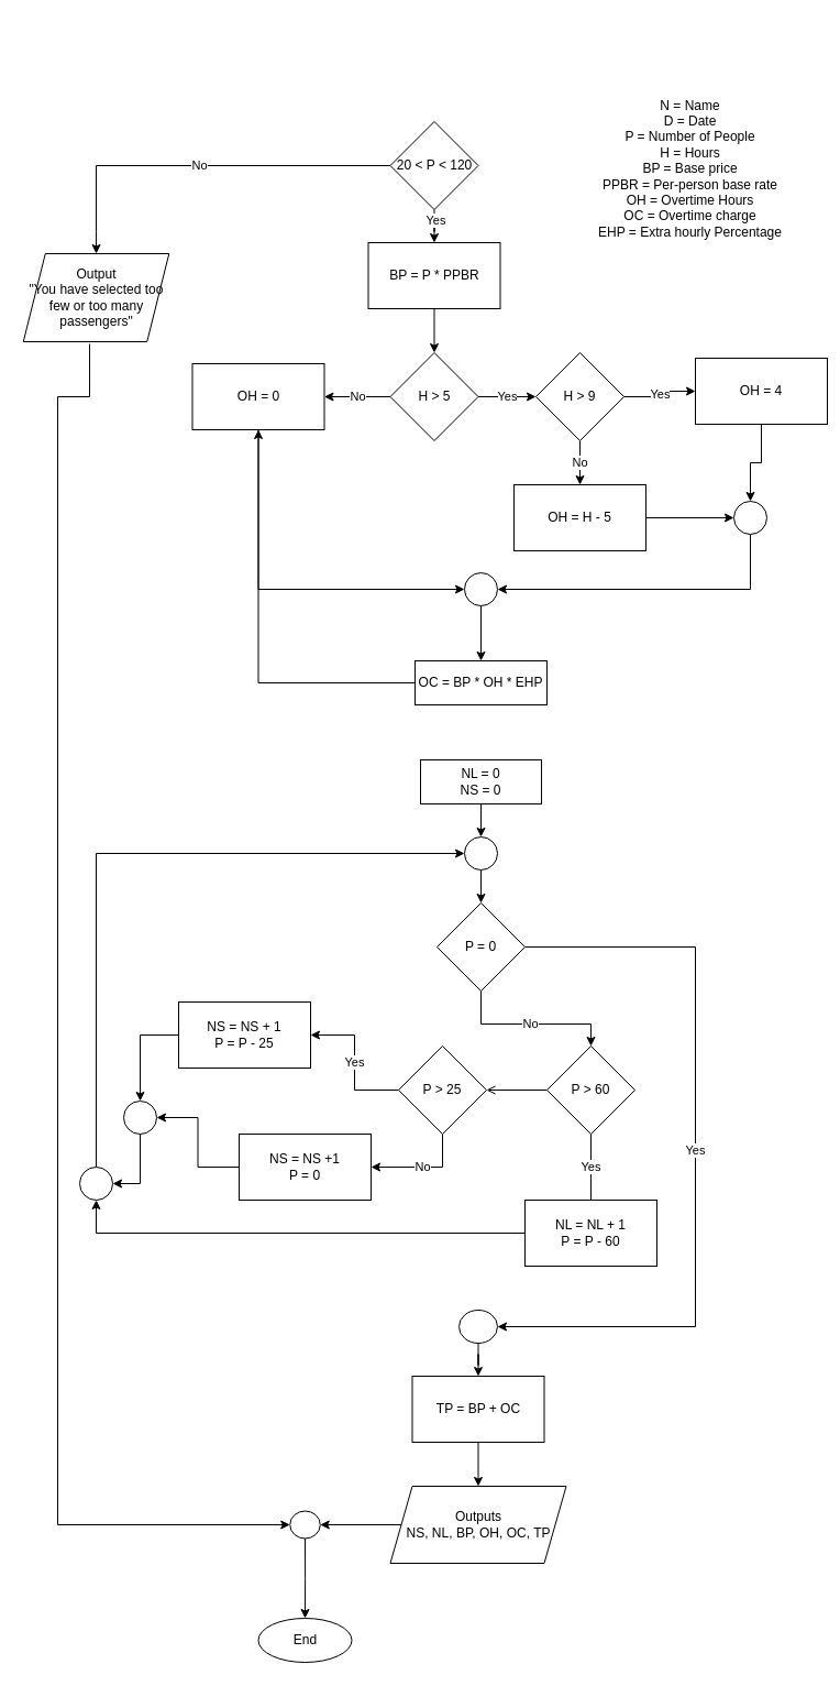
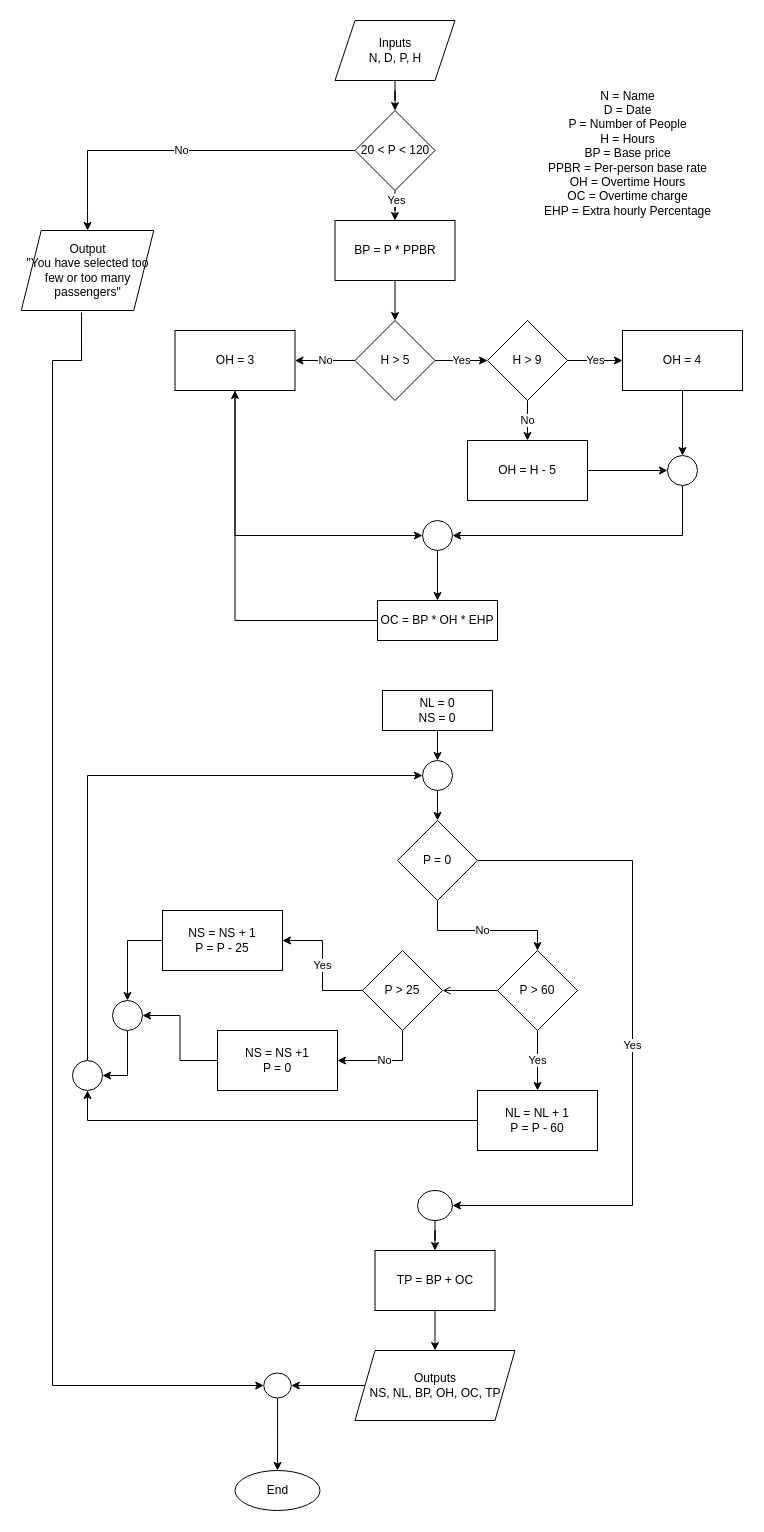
  <mxCell id="0" />
  <mxCell id="1" parent="0" />
+ <mxCell id="2" value="" style="edgeStyle=orthogonalEdgeStyle;rounded=0;orthogonalLoop=1;jettySize=auto;html=1;" edge="1" parent="1" source="3" target="57"><mxGeometry relative="1" as="geometry" /></mxCell>
+ <mxCell id="3" value="Inputs&lt;br&gt;N, D, P, H" style="shape=parallelogram;perimeter=parallelogramPerimeter;whiteSpace=wrap;html=1;fixedSize=1;" vertex="1" parent="1"><mxGeometry x="334.5" y="20" width="120" height="60" as="geometry" /></mxCell>
  <mxCell id="4" value="N = Name&lt;br&gt;D = Date&lt;br&gt;P = Number of People&lt;br&gt;H = Hours&lt;br&gt;BP = Base price&lt;br&gt;PPBR = Per-person base rate&lt;div&gt;OH = Overtime Hours&lt;/div&gt;&lt;div&gt;OC = Overtime charge&lt;/div&gt;&lt;div&gt;EHP = Extra hourly Percentage&lt;/div&gt;&lt;div&gt;&lt;br&gt;&lt;/div&gt;" style="text;html=1;align=center;verticalAlign=middle;resizable=0;points=[];autosize=1;strokeColor=none;fillColor=none;" vertex="1" parent="1"><mxGeometry x="532" y="80" width="190" height="160" as="geometry" /></mxCell>
  <mxCell id="5" value="" style="edgeStyle=orthogonalEdgeStyle;rounded=0;orthogonalLoop=1;jettySize=auto;html=1;" edge="1" parent="1" source="6" target="9"><mxGeometry relative="1" as="geometry" /></mxCell>
  <mxCell id="6" value="BP = P * PPBR" style="whiteSpace=wrap;html=1;" vertex="1" parent="1"><mxGeometry x="334.5" y="220" width="120" height="60" as="geometry" /></mxCell>
  <mxCell id="7" value="Yes" style="edgeStyle=orthogonalEdgeStyle;rounded=0;orthogonalLoop=1;jettySize=auto;html=1;" edge="1" parent="1" source="9" target="14"><mxGeometry relative="1" as="geometry"><mxPoint x="494.5" y="360" as="targetPoint" /></mxGeometry></mxCell>
  <mxCell id="8" value="No" style="edgeStyle=orthogonalEdgeStyle;rounded=0;orthogonalLoop=1;jettySize=auto;html=1;" edge="1" parent="1" source="9" target="11"><mxGeometry relative="1" as="geometry" /></mxCell>
  <mxCell id="9" value="H &amp;gt; 5" style="rhombus;whiteSpace=wrap;html=1;" vertex="1" parent="1"><mxGeometry x="354.5" y="320" width="80" height="80" as="geometry" /></mxCell>
  <mxCell id="10" style="edgeStyle=orthogonalEdgeStyle;rounded=0;orthogonalLoop=1;jettySize=auto;html=1;entryX=0;entryY=0.5;entryDx=0;entryDy=0;" edge="1" parent="1" source="11" target="22"><mxGeometry relative="1" as="geometry"><Array as="points"><mxPoint x="235" y="535" /></Array></mxGeometry></mxCell>
- <mxCell id="11" value="OH = 0" style="whiteSpace=wrap;html=1;" vertex="1" parent="1"><mxGeometry x="174.5" y="330" width="120" height="60" as="geometry" /></mxCell>
+ <mxCell id="11" value="OH = 3" style="whiteSpace=wrap;html=1;" vertex="1" parent="1"><mxGeometry x="174.5" y="330" width="120" height="60" as="geometry" /></mxCell>
  <mxCell id="12" value="Yes" style="edgeStyle=orthogonalEdgeStyle;rounded=0;orthogonalLoop=1;jettySize=auto;html=1;" edge="1" parent="1" source="14" target="16"><mxGeometry relative="1" as="geometry" /></mxCell>
  <mxCell id="13" value="No" style="edgeStyle=orthogonalEdgeStyle;rounded=0;orthogonalLoop=1;jettySize=auto;html=1;" edge="1" parent="1" source="14" target="18"><mxGeometry relative="1" as="geometry" /></mxCell>
  <mxCell id="14" value="H &amp;gt; 9" style="rhombus;whiteSpace=wrap;html=1;" vertex="1" parent="1"><mxGeometry x="487" y="320" width="80" height="80" as="geometry" /></mxCell>
  <mxCell id="15" value="" style="edgeStyle=orthogonalEdgeStyle;rounded=0;orthogonalLoop=1;jettySize=auto;html=1;" edge="1" parent="1" source="16" target="20"><mxGeometry relative="1" as="geometry" /></mxCell>
- <mxCell id="16" value="OH = 4" style="whiteSpace=wrap;html=1;" vertex="1" parent="1"><mxGeometry x="632" y="325" width="120" height="60" as="geometry" /></mxCell>
+ <mxCell id="16" value="OH = 4" style="whiteSpace=wrap;html=1;" vertex="1" parent="1"><mxGeometry x="622" y="330" width="120" height="60" as="geometry" /></mxCell>
  <mxCell id="17" value="" style="edgeStyle=orthogonalEdgeStyle;rounded=0;orthogonalLoop=1;jettySize=auto;html=1;" edge="1" parent="1" source="18" target="20"><mxGeometry relative="1" as="geometry" /></mxCell>
  <mxCell id="18" value="OH = H - 5" style="whiteSpace=wrap;html=1;" vertex="1" parent="1"><mxGeometry x="467" y="440" width="120" height="60" as="geometry" /></mxCell>
  <mxCell id="19" value="" style="edgeStyle=orthogonalEdgeStyle;rounded=0;orthogonalLoop=1;jettySize=auto;html=1;" edge="1" parent="1" source="20" target="22"><mxGeometry relative="1" as="geometry"><Array as="points"><mxPoint x="682" y="535" /></Array></mxGeometry></mxCell>
  <mxCell id="20" value="" style="ellipse;whiteSpace=wrap;html=1;" vertex="1" parent="1"><mxGeometry x="667" y="455" width="30" height="30" as="geometry" /></mxCell>
  <mxCell id="21" value="" style="edgeStyle=orthogonalEdgeStyle;rounded=0;orthogonalLoop=1;jettySize=auto;html=1;" edge="1" parent="1" source="22" target="24"><mxGeometry relative="1" as="geometry" /></mxCell>
  <mxCell id="22" value="" style="ellipse;whiteSpace=wrap;html=1;" vertex="1" parent="1"><mxGeometry x="422" y="520" width="30" height="30" as="geometry" /></mxCell>
  <mxCell id="23" value="" style="edgeStyle=orthogonalEdgeStyle;rounded=0;orthogonalLoop=1;jettySize=auto;html=1;" edge="1" parent="1" source="24" target="11"><mxGeometry relative="1" as="geometry" /></mxCell>
  <mxCell id="24" value="OC = BP * OH * EHP" style="whiteSpace=wrap;html=1;" vertex="1" parent="1"><mxGeometry x="377" y="600" width="120" height="40" as="geometry" /></mxCell>
- <mxCell id="25" value="Yes" style="edgeStyle=orthogonalEdgeStyle;rounded=0;orthogonalLoop=1;jettySize=auto;html=1;endArrow=none;" edge="1" parent="1" source="27" target="28"><mxGeometry relative="1" as="geometry" /></mxCell>
+ <mxCell id="25" value="Yes" style="edgeStyle=orthogonalEdgeStyle;rounded=0;orthogonalLoop=1;jettySize=auto;html=1;" edge="1" parent="1" source="27" target="28"><mxGeometry relative="1" as="geometry" /></mxCell>
  <mxCell id="26" value="" style="edgeStyle=orthogonalEdgeStyle;rounded=0;orthogonalLoop=1;jettySize=auto;html=1;endArrow=open;" edge="1" parent="1" source="27" target="35"><mxGeometry relative="1" as="geometry" /></mxCell>
  <mxCell id="27" value="P &amp;gt; 60" style="rhombus;whiteSpace=wrap;html=1;" vertex="1" parent="1"><mxGeometry x="497" y="950" width="80" height="80" as="geometry" /></mxCell>
  <mxCell id="28" value="NL = NL + 1&lt;br&gt;P = P - 60" style="whiteSpace=wrap;html=1;" vertex="1" parent="1"><mxGeometry x="477" y="1090" width="120" height="60" as="geometry" /></mxCell>
  <mxCell id="29" value="" style="edgeStyle=orthogonalEdgeStyle;rounded=0;orthogonalLoop=1;jettySize=auto;html=1;" edge="1" parent="1" source="30" target="32"><mxGeometry relative="1" as="geometry" /></mxCell>
  <mxCell id="30" value="NL = 0&lt;br&gt;NS = 0" style="rounded=0;whiteSpace=wrap;html=1;" vertex="1" parent="1"><mxGeometry x="382" y="690" width="110" height="40" as="geometry" /></mxCell>
  <mxCell id="31" value="" style="edgeStyle=orthogonalEdgeStyle;rounded=0;orthogonalLoop=1;jettySize=auto;html=1;" edge="1" parent="1" source="32" target="42"><mxGeometry relative="1" as="geometry" /></mxCell>
  <mxCell id="32" value="" style="ellipse;whiteSpace=wrap;html=1;aspect=fixed;" vertex="1" parent="1"><mxGeometry x="422" y="760" width="30" height="30" as="geometry" /></mxCell>
  <mxCell id="33" value="Yes" style="edgeStyle=orthogonalEdgeStyle;rounded=0;orthogonalLoop=1;jettySize=auto;html=1;" edge="1" parent="1" source="35" target="37"><mxGeometry relative="1" as="geometry" /></mxCell>
  <mxCell id="34" value="No" style="edgeStyle=orthogonalEdgeStyle;rounded=0;orthogonalLoop=1;jettySize=auto;html=1;" edge="1" parent="1" source="35" target="39"><mxGeometry relative="1" as="geometry"><Array as="points"><mxPoint x="402" y="1060" /></Array></mxGeometry></mxCell>
  <mxCell id="35" value="P &amp;gt; 25" style="rhombus;whiteSpace=wrap;html=1;" vertex="1" parent="1"><mxGeometry x="362" y="950" width="80" height="80" as="geometry" /></mxCell>
  <mxCell id="36" value="" style="edgeStyle=orthogonalEdgeStyle;rounded=0;orthogonalLoop=1;jettySize=auto;html=1;" edge="1" parent="1" source="37" target="46"><mxGeometry relative="1" as="geometry" /></mxCell>
  <mxCell id="37" value="NS = NS + 1&lt;br&gt;P = P - 25" style="whiteSpace=wrap;html=1;" vertex="1" parent="1"><mxGeometry x="162" y="910" width="120" height="60" as="geometry" /></mxCell>
  <mxCell id="38" value="" style="edgeStyle=orthogonalEdgeStyle;rounded=0;orthogonalLoop=1;jettySize=auto;html=1;" edge="1" parent="1" source="39" target="46"><mxGeometry relative="1" as="geometry" /></mxCell>
  <mxCell id="39" value="NS = NS +1&lt;br&gt;P = 0" style="whiteSpace=wrap;html=1;direction=west;" vertex="1" parent="1"><mxGeometry x="217" y="1030" width="120" height="60" as="geometry" /></mxCell>
  <mxCell id="40" value="No" style="edgeStyle=orthogonalEdgeStyle;rounded=0;orthogonalLoop=1;jettySize=auto;html=1;entryX=0.5;entryY=0;entryDx=0;entryDy=0;" edge="1" parent="1" source="42" target="27"><mxGeometry relative="1" as="geometry"><Array as="points"><mxPoint x="437" y="930" /><mxPoint x="537" y="930" /></Array></mxGeometry></mxCell>
  <mxCell id="41" value="Yes" style="edgeStyle=orthogonalEdgeStyle;rounded=0;orthogonalLoop=1;jettySize=auto;html=1;" edge="1" parent="1" source="42" target="44"><mxGeometry relative="1" as="geometry"><Array as="points"><mxPoint x="632" y="860" /><mxPoint x="632" y="1205" /></Array></mxGeometry></mxCell>
  <mxCell id="42" value="P = 0" style="rhombus;whiteSpace=wrap;html=1;" vertex="1" parent="1"><mxGeometry x="397" y="820" width="80" height="80" as="geometry" /></mxCell>
  <mxCell id="43" value="" style="edgeStyle=orthogonalEdgeStyle;rounded=0;orthogonalLoop=1;jettySize=auto;html=1;" edge="1" parent="1" source="44" target="53"><mxGeometry relative="1" as="geometry" /></mxCell>
  <mxCell id="44" value="" style="ellipse;whiteSpace=wrap;html=1;" vertex="1" parent="1"><mxGeometry x="417" y="1190" width="35" height="30" as="geometry" /></mxCell>
  <mxCell id="45" value="" style="edgeStyle=orthogonalEdgeStyle;rounded=0;orthogonalLoop=1;jettySize=auto;html=1;exitX=0.5;exitY=1;exitDx=0;exitDy=0;entryX=1;entryY=0.5;entryDx=0;entryDy=0;" edge="1" parent="1" source="46" target="49"><mxGeometry relative="1" as="geometry" /></mxCell>
  <mxCell id="46" value="" style="ellipse;whiteSpace=wrap;html=1;" vertex="1" parent="1"><mxGeometry x="112" y="1000" width="30" height="30" as="geometry" /></mxCell>
  <mxCell id="47" value="" style="edgeStyle=orthogonalEdgeStyle;rounded=0;orthogonalLoop=1;jettySize=auto;html=1;exitX=0;exitY=0.5;exitDx=0;exitDy=0;entryX=0.5;entryY=1;entryDx=0;entryDy=0;" edge="1" parent="1" source="28" target="49"><mxGeometry relative="1" as="geometry"><mxPoint x="477" y="1120" as="sourcePoint" /><mxPoint x="42" y="1120" as="targetPoint" /><Array as="points"><mxPoint x="87" y="1120" /></Array></mxGeometry></mxCell>
  <mxCell id="48" style="edgeStyle=orthogonalEdgeStyle;rounded=0;orthogonalLoop=1;jettySize=auto;html=1;entryX=0;entryY=0.5;entryDx=0;entryDy=0;exitX=0.5;exitY=0;exitDx=0;exitDy=0;" edge="1" parent="1" source="49" target="32"><mxGeometry relative="1" as="geometry"><Array as="points"><mxPoint x="87" y="775" /></Array></mxGeometry></mxCell>
  <mxCell id="49" value="" style="ellipse;whiteSpace=wrap;html=1;" vertex="1" parent="1"><mxGeometry x="72" y="1060" width="30" height="30" as="geometry" /></mxCell>
  <mxCell id="50" value="" style="edgeStyle=orthogonalEdgeStyle;rounded=0;orthogonalLoop=1;jettySize=auto;html=1;" edge="1" parent="1" source="51" target="61"><mxGeometry relative="1" as="geometry" /></mxCell>
  <mxCell id="51" value="Outputs&lt;br&gt;NS, NL, BP, OH, OC, TP" style="shape=parallelogram;perimeter=parallelogramPerimeter;whiteSpace=wrap;html=1;fixedSize=1;" vertex="1" parent="1"><mxGeometry x="354.5" y="1350" width="160" height="70" as="geometry" /></mxCell>
  <mxCell id="52" value="" style="edgeStyle=orthogonalEdgeStyle;rounded=0;orthogonalLoop=1;jettySize=auto;html=1;" edge="1" parent="1" source="53" target="51"><mxGeometry relative="1" as="geometry" /></mxCell>
  <mxCell id="53" value="TP = BP + OC" style="rounded=0;whiteSpace=wrap;html=1;" vertex="1" parent="1"><mxGeometry x="374.5" y="1250" width="120" height="60" as="geometry" /></mxCell>
  <mxCell id="54" value="" style="edgeStyle=orthogonalEdgeStyle;rounded=0;orthogonalLoop=1;jettySize=auto;html=1;" edge="1" parent="1" source="57" target="6"><mxGeometry relative="1" as="geometry" /></mxCell>
  <mxCell id="55" value="Yes" style="edgeLabel;html=1;align=center;verticalAlign=middle;resizable=0;points=[];" vertex="1" connectable="0" parent="54"><mxGeometry x="-0.64" y="1" relative="1" as="geometry"><mxPoint as="offset" /></mxGeometry></mxCell>
  <mxCell id="56" value="No" style="edgeStyle=orthogonalEdgeStyle;rounded=0;orthogonalLoop=1;jettySize=auto;html=1;" edge="1" parent="1" source="57" target="59"><mxGeometry relative="1" as="geometry" /></mxCell>
  <mxCell id="57" value="20 &amp;lt; P &amp;lt; 120" style="rhombus;whiteSpace=wrap;html=1;" vertex="1" parent="1"><mxGeometry x="354.5" y="110" width="80" height="80" as="geometry" /></mxCell>
  <mxCell id="58" style="edgeStyle=orthogonalEdgeStyle;rounded=0;orthogonalLoop=1;jettySize=auto;html=1;entryX=0;entryY=0.5;entryDx=0;entryDy=0;exitX=0.455;exitY=1.025;exitDx=0;exitDy=0;exitPerimeter=0;" edge="1" parent="1" source="59" target="61"><mxGeometry relative="1" as="geometry"><mxPoint x="12" y="1395" as="targetPoint" /><mxPoint x="-108" y="280" as="sourcePoint" /><Array as="points"><mxPoint x="81" y="360" /><mxPoint x="52" y="360" /><mxPoint x="52" y="1385" /></Array></mxGeometry></mxCell>
  <mxCell id="59" value="Output&lt;br&gt;&quot;You have selected too few or too many passengers&quot;" style="shape=parallelogram;perimeter=parallelogramPerimeter;whiteSpace=wrap;html=1;fixedSize=1;" vertex="1" parent="1"><mxGeometry x="20.75" y="230" width="132.5" height="80" as="geometry" /></mxCell>
  <mxCell id="60" value="" style="edgeStyle=orthogonalEdgeStyle;rounded=0;orthogonalLoop=1;jettySize=auto;html=1;" edge="1" parent="1" source="61" target="62"><mxGeometry relative="1" as="geometry" /></mxCell>
  <mxCell id="61" value="" style="ellipse;whiteSpace=wrap;html=1;" vertex="1" parent="1"><mxGeometry x="263.25" y="1372.5" width="27.5" height="25" as="geometry" /></mxCell>
  <mxCell id="62" value="End" style="ellipse;whiteSpace=wrap;html=1;" vertex="1" parent="1"><mxGeometry x="234.5" y="1470" width="85" height="40" as="geometry" /></mxCell>
